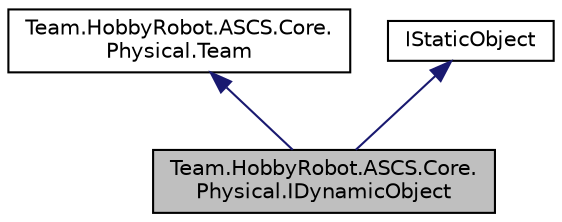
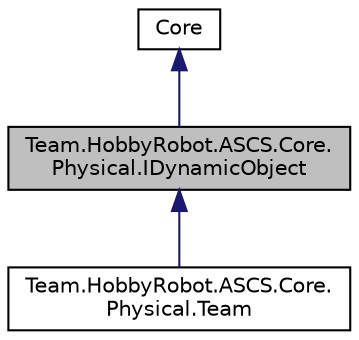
  digraph {
    node [color=black fillcolor=white fontname=Helvetica fontsize=10 shape=record style=filled]
    edge [color=midnightblue dir=back fontname=Helvetica fontsize=10 labelfontname=Helvetica labelfontsize=10 style=solid]
    n1 [fillcolor=grey75 fontcolor=black height=0.2 label="Team.HobbyRobot.ASCS.Core.\lPhysical.IDynamicObject" width=0.4]
    n2 [height=0.2 label="Team.HobbyRobot.ASCS.Core.\lPhysical.Team" width=0.4]
-   n3 [height=0.2 label=IStaticObject width=0.4]
-   n2 -> n1
+   n3 [height=0.2 label=Core width=0.4]
+   n1 -> n2
    n3 -> n1
  }
